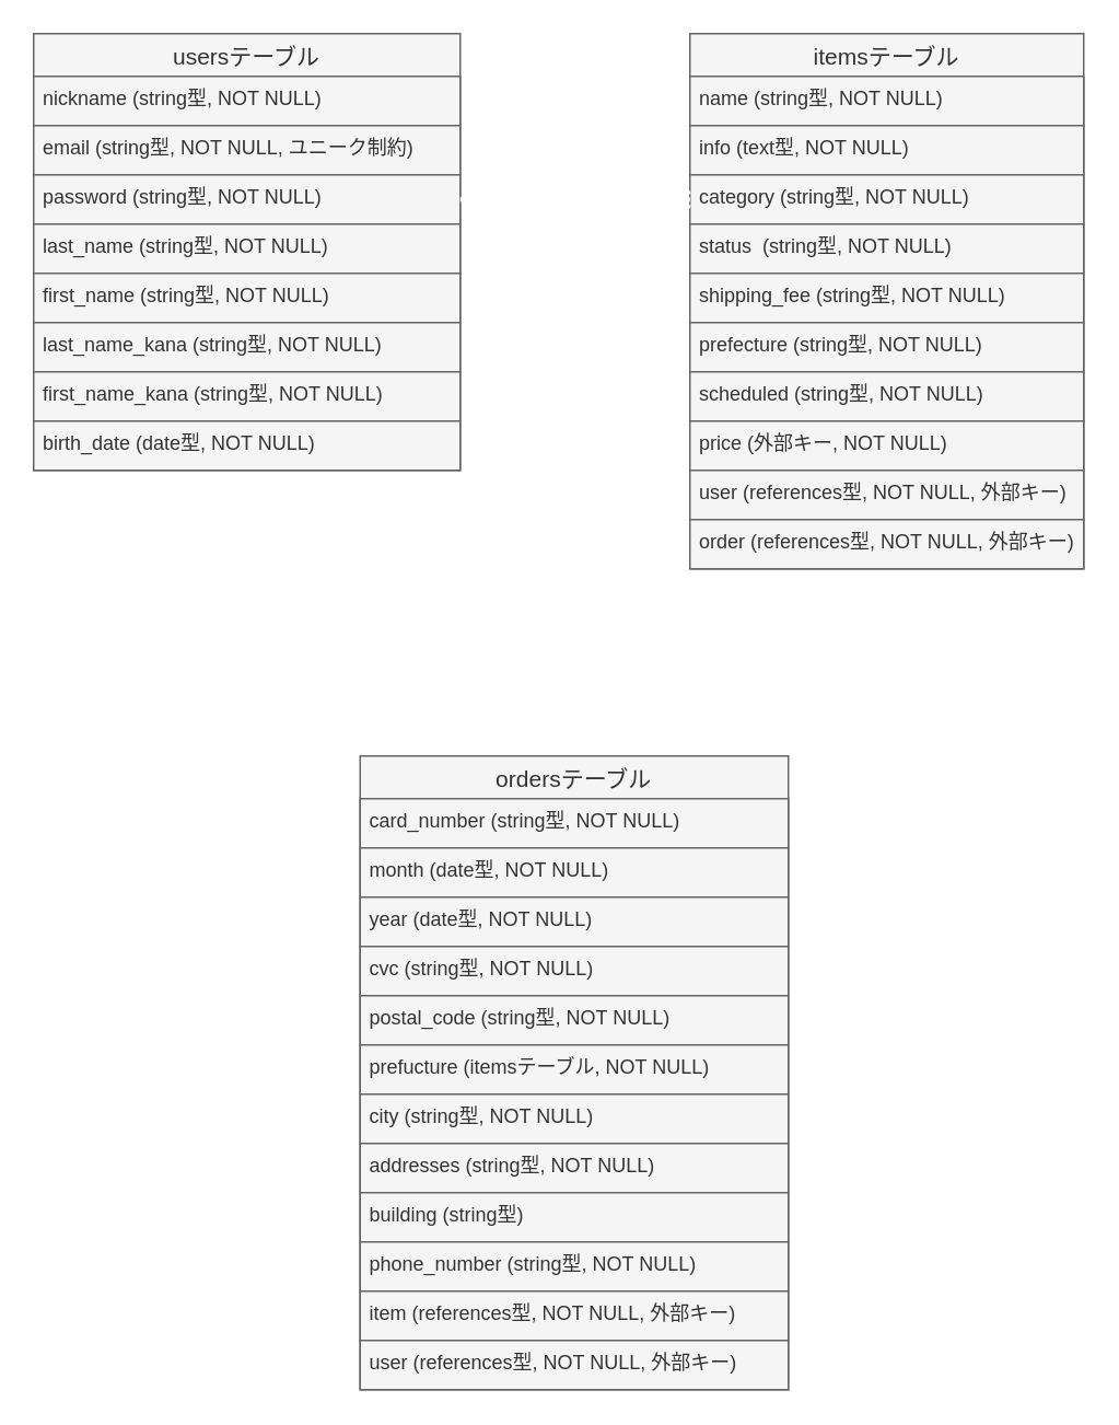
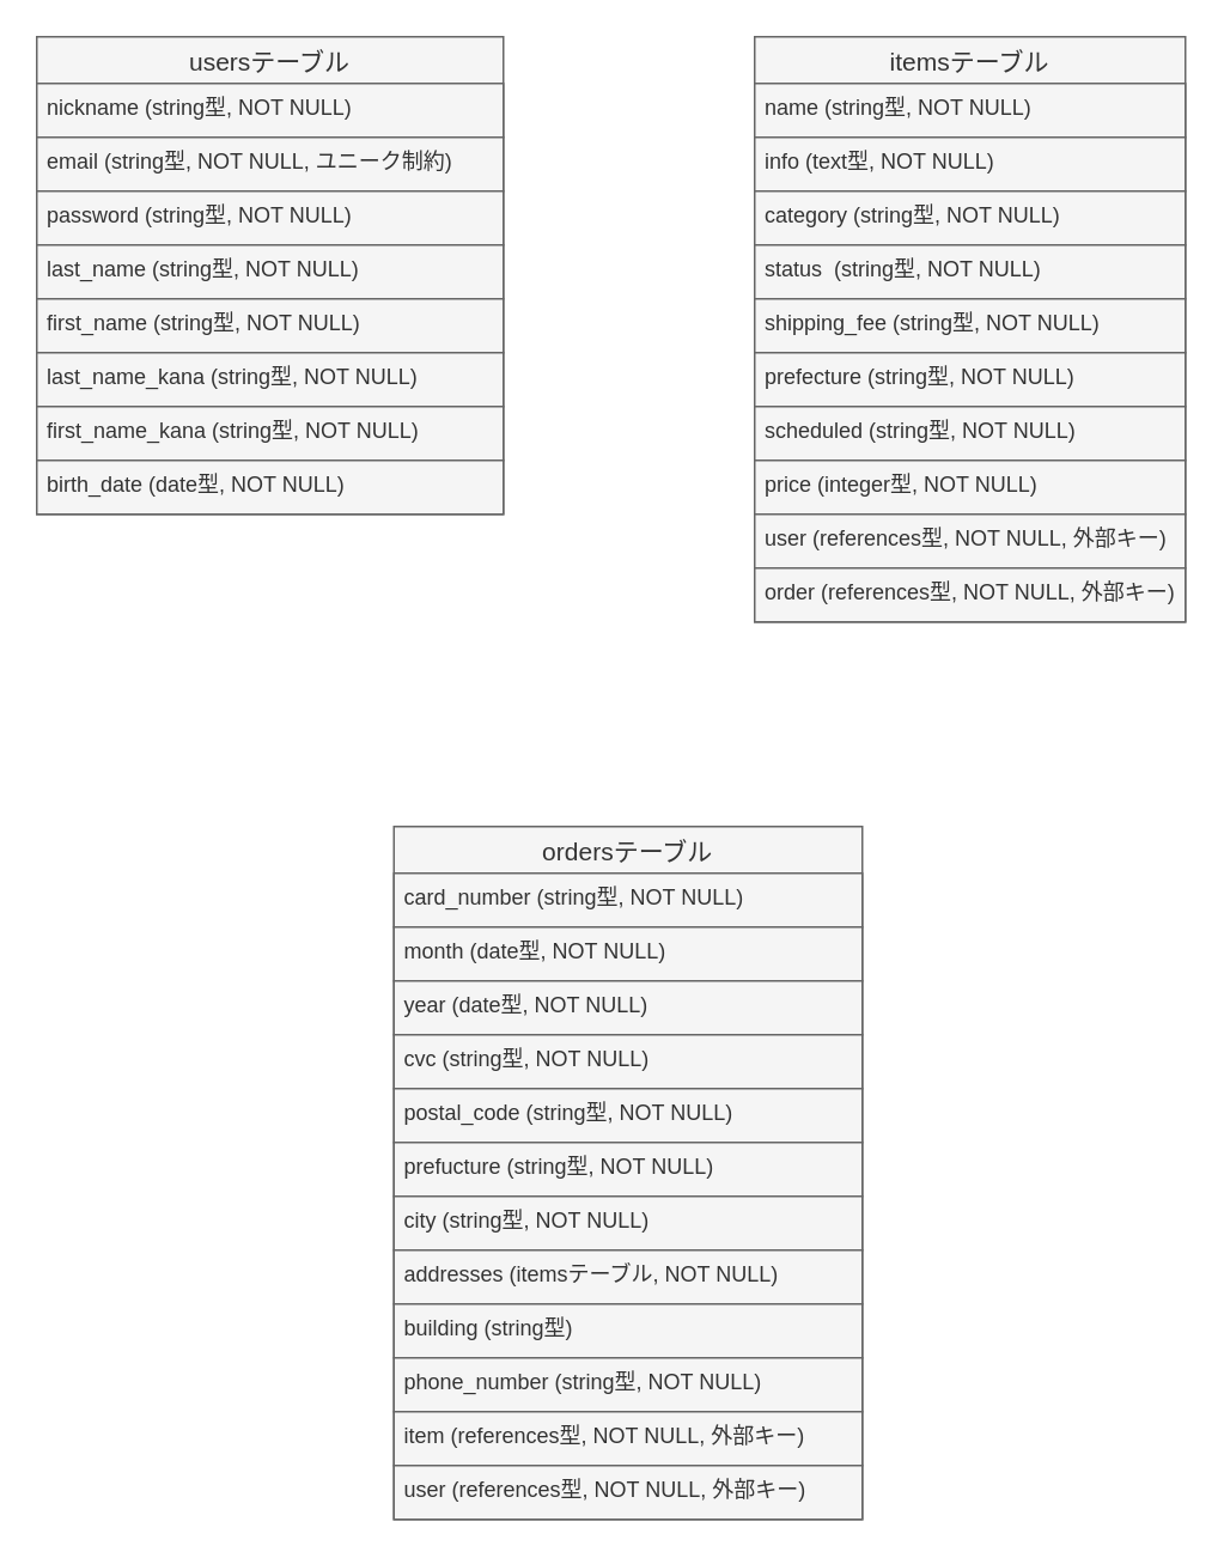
  <mxCell id="0" />
  <mxCell id="1" parent="0" />
  <mxCell id="2" value="usersテーブル" style="swimlane;fontStyle=0;childLayout=stackLayout;horizontal=1;startSize=26;horizontalStack=0;resizeParent=1;resizeParentMax=0;resizeLast=0;collapsible=1;marginBottom=0;align=center;fontSize=14;fillColor=#f5f5f5;fontColor=#333333;strokeColor=#666666;" vertex="1" parent="1"><mxGeometry x="20" y="20" width="260" height="266" as="geometry" /></mxCell>
  <mxCell id="3" value="nickname (string型, NOT NULL)" style="text;strokeColor=#666666;fillColor=#f5f5f5;spacingLeft=4;spacingRight=4;overflow=hidden;rotatable=0;points=[[0,0.5],[1,0.5]];portConstraint=eastwest;fontSize=12;fontColor=#333333;" vertex="1" parent="2"><mxGeometry y="26" width="260" height="30" as="geometry" /></mxCell>
  <mxCell id="4" value="email (string型, NOT NULL, ユニーク制約)" style="text;strokeColor=#666666;fillColor=#f5f5f5;spacingLeft=4;spacingRight=4;overflow=hidden;rotatable=0;points=[[0,0.5],[1,0.5]];portConstraint=eastwest;fontSize=12;fontColor=#333333;" vertex="1" parent="2"><mxGeometry y="56" width="260" height="30" as="geometry" /></mxCell>
  <mxCell id="5" value="password (string型, NOT NULL)" style="text;strokeColor=#666666;fillColor=#f5f5f5;spacingLeft=4;spacingRight=4;overflow=hidden;rotatable=0;points=[[0,0.5],[1,0.5]];portConstraint=eastwest;fontSize=12;fontColor=#333333;" vertex="1" parent="2"><mxGeometry y="86" width="260" height="30" as="geometry" /></mxCell>
  <mxCell id="6" value="last_name (string型, NOT NULL)" style="text;strokeColor=#666666;fillColor=#f5f5f5;spacingLeft=4;spacingRight=4;overflow=hidden;rotatable=0;points=[[0,0.5],[1,0.5]];portConstraint=eastwest;fontSize=12;fontColor=#333333;" vertex="1" parent="2"><mxGeometry y="116" width="260" height="30" as="geometry" /></mxCell>
  <mxCell id="7" value="first_name (string型, NOT NULL)" style="text;strokeColor=#666666;fillColor=#f5f5f5;spacingLeft=4;spacingRight=4;overflow=hidden;rotatable=0;points=[[0,0.5],[1,0.5]];portConstraint=eastwest;fontSize=12;fontColor=#333333;" vertex="1" parent="2"><mxGeometry y="146" width="260" height="30" as="geometry" /></mxCell>
  <mxCell id="8" value="last_name_kana (string型, NOT NULL)" style="text;strokeColor=#666666;fillColor=#f5f5f5;spacingLeft=4;spacingRight=4;overflow=hidden;rotatable=0;points=[[0,0.5],[1,0.5]];portConstraint=eastwest;fontSize=12;fontColor=#333333;" vertex="1" parent="2"><mxGeometry y="176" width="260" height="30" as="geometry" /></mxCell>
  <mxCell id="9" value="first_name_kana (string型, NOT NULL)" style="text;strokeColor=#666666;fillColor=#f5f5f5;spacingLeft=4;spacingRight=4;overflow=hidden;rotatable=0;points=[[0,0.5],[1,0.5]];portConstraint=eastwest;fontSize=12;fontColor=#333333;" vertex="1" parent="2"><mxGeometry y="206" width="260" height="30" as="geometry" /></mxCell>
  <mxCell id="10" value="birth_date (date型, NOT NULL)" style="text;strokeColor=#666666;fillColor=#f5f5f5;spacingLeft=4;spacingRight=4;overflow=hidden;rotatable=0;points=[[0,0.5],[1,0.5]];portConstraint=eastwest;fontSize=12;fontColor=#333333;" vertex="1" parent="2"><mxGeometry y="236" width="260" height="30" as="geometry" /></mxCell>
  <mxCell id="11" value="itemsテーブル" style="swimlane;fontStyle=0;childLayout=stackLayout;horizontal=1;startSize=26;horizontalStack=0;resizeParent=1;resizeParentMax=0;resizeLast=0;collapsible=1;marginBottom=0;align=center;fontSize=14;fillColor=#f5f5f5;fontColor=#333333;strokeColor=#666666;" vertex="1" parent="1"><mxGeometry x="420" y="20" width="240" height="326" as="geometry" /></mxCell>
  <mxCell id="12" value="name (string型, NOT NULL)" style="text;strokeColor=#666666;fillColor=#f5f5f5;spacingLeft=4;spacingRight=4;overflow=hidden;rotatable=0;points=[[0,0.5],[1,0.5]];portConstraint=eastwest;fontSize=12;fontColor=#333333;" vertex="1" parent="11"><mxGeometry y="26" width="240" height="30" as="geometry" /></mxCell>
  <mxCell id="13" value="info (text型, NOT NULL)" style="text;strokeColor=#666666;fillColor=#f5f5f5;spacingLeft=4;spacingRight=4;overflow=hidden;rotatable=0;points=[[0,0.5],[1,0.5]];portConstraint=eastwest;fontSize=12;fontColor=#333333;" vertex="1" parent="11"><mxGeometry y="56" width="240" height="30" as="geometry" /></mxCell>
  <mxCell id="14" value="category (string型, NOT NULL)" style="text;strokeColor=#666666;fillColor=#f5f5f5;spacingLeft=4;spacingRight=4;overflow=hidden;rotatable=0;points=[[0,0.5],[1,0.5]];portConstraint=eastwest;fontSize=12;fontColor=#333333;" vertex="1" parent="11"><mxGeometry y="86" width="240" height="30" as="geometry" /></mxCell>
  <mxCell id="15" value="status  (string型, NOT NULL)" style="text;strokeColor=#666666;fillColor=#f5f5f5;spacingLeft=4;spacingRight=4;overflow=hidden;rotatable=0;points=[[0,0.5],[1,0.5]];portConstraint=eastwest;fontSize=12;fontColor=#333333;" vertex="1" parent="11"><mxGeometry y="116" width="240" height="30" as="geometry" /></mxCell>
  <mxCell id="16" value="shipping_fee (string型, NOT NULL)" style="text;strokeColor=#666666;fillColor=#f5f5f5;spacingLeft=4;spacingRight=4;overflow=hidden;rotatable=0;points=[[0,0.5],[1,0.5]];portConstraint=eastwest;fontSize=12;fontColor=#333333;" vertex="1" parent="11"><mxGeometry y="146" width="240" height="30" as="geometry" /></mxCell>
  <mxCell id="17" value="prefecture (string型, NOT NULL) " style="text;strokeColor=#666666;fillColor=#f5f5f5;spacingLeft=4;spacingRight=4;overflow=hidden;rotatable=0;points=[[0,0.5],[1,0.5]];portConstraint=eastwest;fontSize=12;fontColor=#333333;" vertex="1" parent="11"><mxGeometry y="176" width="240" height="30" as="geometry" /></mxCell>
  <mxCell id="18" value="scheduled (string型, NOT NULL)" style="text;strokeColor=#666666;fillColor=#f5f5f5;spacingLeft=4;spacingRight=4;overflow=hidden;rotatable=0;points=[[0,0.5],[1,0.5]];portConstraint=eastwest;fontSize=12;fontColor=#333333;" vertex="1" parent="11"><mxGeometry y="206" width="240" height="30" as="geometry" /></mxCell>
- <mxCell id="19" value="price (外部キー, NOT NULL)" style="text;strokeColor=#666666;fillColor=#f5f5f5;spacingLeft=4;spacingRight=4;overflow=hidden;rotatable=0;points=[[0,0.5],[1,0.5]];portConstraint=eastwest;fontSize=12;fontColor=#333333;" vertex="1" parent="11"><mxGeometry y="236" width="240" height="30" as="geometry" /></mxCell>
+ <mxCell id="19" value="price (integer型, NOT NULL)" style="text;strokeColor=#666666;fillColor=#f5f5f5;spacingLeft=4;spacingRight=4;overflow=hidden;rotatable=0;points=[[0,0.5],[1,0.5]];portConstraint=eastwest;fontSize=12;fontColor=#333333;" vertex="1" parent="11"><mxGeometry y="236" width="240" height="30" as="geometry" /></mxCell>
  <mxCell id="20" value="user (references型, NOT NULL, 外部キー)" style="text;strokeColor=#666666;fillColor=#f5f5f5;spacingLeft=4;spacingRight=4;overflow=hidden;rotatable=0;points=[[0,0.5],[1,0.5]];portConstraint=eastwest;fontSize=12;fontColor=#333333;" vertex="1" parent="11"><mxGeometry y="266" width="240" height="30" as="geometry" /></mxCell>
  <mxCell id="21" value="order (references型, NOT NULL, 外部キー)" style="text;strokeColor=#666666;fillColor=#f5f5f5;spacingLeft=4;spacingRight=4;overflow=hidden;rotatable=0;points=[[0,0.5],[1,0.5]];portConstraint=eastwest;fontSize=12;fontColor=#333333;" vertex="1" parent="11"><mxGeometry y="296" width="240" height="30" as="geometry" /></mxCell>
- <mxCell id="22" value="" style="edgeStyle=entityRelationEdgeStyle;fontSize=12;html=1;endArrow=ERoneToMany;entryX=0;entryY=0.5;entryDx=0;entryDy=0;exitX=1;exitY=0.5;exitDx=0;exitDy=0;strokeWidth=3;strokeColor=#FFFFFF;" edge="1" parent="1" source="5" target="14"><mxGeometry width="100" height="100" relative="1" as="geometry"><mxPoint x="160" y="640" as="sourcePoint" /><mxPoint x="260" y="540" as="targetPoint" /></mxGeometry></mxCell>
  <mxCell id="23" value="ordersテーブル" style="swimlane;fontStyle=0;childLayout=stackLayout;horizontal=1;startSize=26;horizontalStack=0;resizeParent=1;resizeParentMax=0;resizeLast=0;collapsible=1;marginBottom=0;align=center;fontSize=14;fillColor=#f5f5f5;fontColor=#333333;strokeColor=#666666;" vertex="1" parent="1"><mxGeometry x="219" y="460" width="261" height="386" as="geometry" /></mxCell>
  <mxCell id="24" value="card_number (string型, NOT NULL)" style="text;strokeColor=#666666;fillColor=#f5f5f5;spacingLeft=4;spacingRight=4;overflow=hidden;rotatable=0;points=[[0,0.5],[1,0.5]];portConstraint=eastwest;fontSize=12;fontColor=#333333;" vertex="1" parent="23"><mxGeometry y="26" width="261" height="30" as="geometry" /></mxCell>
  <mxCell id="25" value="month (date型, NOT NULL)" style="text;strokeColor=#666666;fillColor=#f5f5f5;spacingLeft=4;spacingRight=4;overflow=hidden;rotatable=0;points=[[0,0.5],[1,0.5]];portConstraint=eastwest;fontSize=12;fontColor=#333333;" vertex="1" parent="23"><mxGeometry y="56" width="261" height="30" as="geometry" /></mxCell>
  <mxCell id="26" value="year (date型, NOT NULL)" style="text;strokeColor=#666666;fillColor=#f5f5f5;spacingLeft=4;spacingRight=4;overflow=hidden;rotatable=0;points=[[0,0.5],[1,0.5]];portConstraint=eastwest;fontSize=12;fontColor=#333333;" vertex="1" parent="23"><mxGeometry y="86" width="261" height="30" as="geometry" /></mxCell>
  <mxCell id="27" value="cvc (string型, NOT NULL)" style="text;strokeColor=#666666;fillColor=#f5f5f5;spacingLeft=4;spacingRight=4;overflow=hidden;rotatable=0;points=[[0,0.5],[1,0.5]];portConstraint=eastwest;fontSize=12;fontColor=#333333;" vertex="1" parent="23"><mxGeometry y="116" width="261" height="30" as="geometry" /></mxCell>
  <mxCell id="28" value="postal_code (string型, NOT NULL)" style="text;strokeColor=#666666;fillColor=#f5f5f5;spacingLeft=4;spacingRight=4;overflow=hidden;rotatable=0;points=[[0,0.5],[1,0.5]];portConstraint=eastwest;fontSize=12;fontColor=#333333;" vertex="1" parent="23"><mxGeometry y="146" width="261" height="30" as="geometry" /></mxCell>
- <mxCell id="29" value="prefucture (itemsテーブル, NOT NULL)" style="text;strokeColor=#666666;fillColor=#f5f5f5;spacingLeft=4;spacingRight=4;overflow=hidden;rotatable=0;points=[[0,0.5],[1,0.5]];portConstraint=eastwest;fontSize=12;fontColor=#333333;" vertex="1" parent="23"><mxGeometry y="176" width="261" height="30" as="geometry" /></mxCell>
+ <mxCell id="29" value="prefucture (string型, NOT NULL)" style="text;strokeColor=#666666;fillColor=#f5f5f5;spacingLeft=4;spacingRight=4;overflow=hidden;rotatable=0;points=[[0,0.5],[1,0.5]];portConstraint=eastwest;fontSize=12;fontColor=#333333;" vertex="1" parent="23"><mxGeometry y="176" width="261" height="30" as="geometry" /></mxCell>
  <mxCell id="30" value="city (string型, NOT NULL)" style="text;strokeColor=#666666;fillColor=#f5f5f5;spacingLeft=4;spacingRight=4;overflow=hidden;rotatable=0;points=[[0,0.5],[1,0.5]];portConstraint=eastwest;fontSize=12;fontColor=#333333;" vertex="1" parent="23"><mxGeometry y="206" width="261" height="30" as="geometry" /></mxCell>
- <mxCell id="31" value="addresses (string型, NOT NULL)" style="text;strokeColor=#666666;fillColor=#f5f5f5;spacingLeft=4;spacingRight=4;overflow=hidden;rotatable=0;points=[[0,0.5],[1,0.5]];portConstraint=eastwest;fontSize=12;fontColor=#333333;" vertex="1" parent="23"><mxGeometry y="236" width="261" height="30" as="geometry" /></mxCell>
+ <mxCell id="31" value="addresses (itemsテーブル, NOT NULL)" style="text;strokeColor=#666666;fillColor=#f5f5f5;spacingLeft=4;spacingRight=4;overflow=hidden;rotatable=0;points=[[0,0.5],[1,0.5]];portConstraint=eastwest;fontSize=12;fontColor=#333333;" vertex="1" parent="23"><mxGeometry y="236" width="261" height="30" as="geometry" /></mxCell>
  <mxCell id="32" value="building (string型)" style="text;strokeColor=#666666;fillColor=#f5f5f5;spacingLeft=4;spacingRight=4;overflow=hidden;rotatable=0;points=[[0,0.5],[1,0.5]];portConstraint=eastwest;fontSize=12;fontColor=#333333;" vertex="1" parent="23"><mxGeometry y="266" width="261" height="30" as="geometry" /></mxCell>
  <mxCell id="33" value="phone_number (string型, NOT NULL)" style="text;strokeColor=#666666;fillColor=#f5f5f5;spacingLeft=4;spacingRight=4;overflow=hidden;rotatable=0;points=[[0,0.5],[1,0.5]];portConstraint=eastwest;fontSize=12;fontColor=#333333;" vertex="1" parent="23"><mxGeometry y="296" width="261" height="30" as="geometry" /></mxCell>
  <mxCell id="34" value="item (references型, NOT NULL, 外部キー)" style="text;strokeColor=#666666;fillColor=#f5f5f5;spacingLeft=4;spacingRight=4;overflow=hidden;rotatable=0;points=[[0,0.5],[1,0.5]];portConstraint=eastwest;fontSize=12;fontColor=#333333;" vertex="1" parent="23"><mxGeometry y="326" width="261" height="30" as="geometry" /></mxCell>
  <mxCell id="35" value="user (references型, NOT NULL, 外部キー)" style="text;strokeColor=#666666;fillColor=#f5f5f5;spacingLeft=4;spacingRight=4;overflow=hidden;rotatable=0;points=[[0,0.5],[1,0.5]];portConstraint=eastwest;fontSize=12;fontColor=#333333;" vertex="1" parent="23"><mxGeometry y="356" width="261" height="30" as="geometry" /></mxCell>
  <mxCell id="36" value="" style="edgeStyle=orthogonalEdgeStyle;fontSize=12;html=1;endArrow=ERoneToMany;entryX=-0.011;entryY=0.733;entryDx=0;entryDy=0;entryPerimeter=0;exitX=0.515;exitY=1.113;exitDx=0;exitDy=0;exitPerimeter=0;strokeWidth=3;strokeColor=#FFFFFF;" edge="1" parent="1" source="10" target="29"><mxGeometry width="100" height="100" relative="1" as="geometry"><mxPoint x="30" y="560" as="sourcePoint" /><mxPoint x="130" y="460" as="targetPoint" /><Array as="points"><mxPoint x="154" y="658" /></Array></mxGeometry></mxCell>
